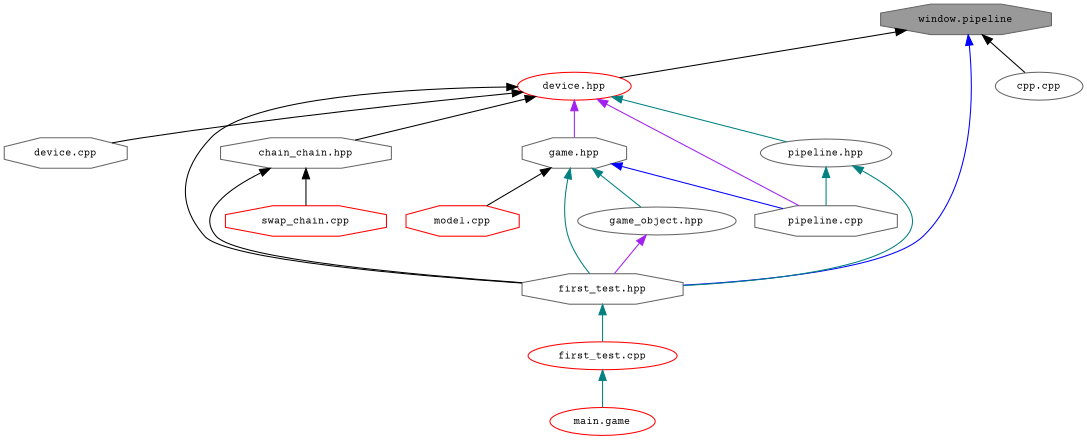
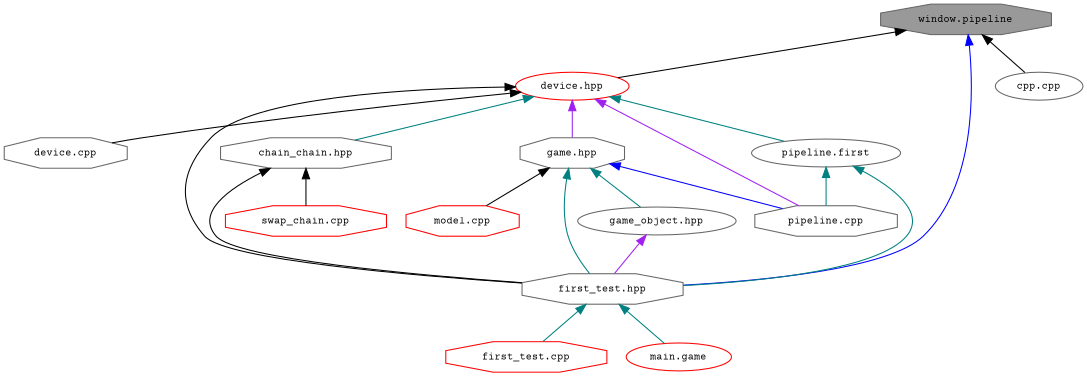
  digraph {
    fontname="Courier Prime"
    node [color=gray40 fillcolor=white fontname="Courier Prime" fontsize=10 shape=octagon style=filled]
    edge [color=teal dir=back fontname="Courier Prime" fontsize=10 labelfontname=Helvetica labelfontsize=10 style=solid]
    n1 [fillcolor=grey60 fontcolor=black height=0.2 label="window.pipeline" width=0.4]
    n2 [color=red height=0.2 label="device.hpp" shape=ellipse width=0.4]
    n3 [height=0.2 label="first_test.hpp" width=0.4]
    n4 [height=0.2 label="cpp.cpp" shape=ellipse width=0.4]
    n5 [height=0.2 label="device.cpp" width=0.4]
    n6 [height=0.2 label="game.hpp" width=0.4]
    n7 [height=0.2 label="pipeline.cpp" width=0.4]
-   n8 [height=0.2 label="pipeline.hpp" shape=ellipse width=0.4]
+   n8 [height=0.2 label="pipeline.first" shape=ellipse width=0.4]
    n9 [height=0.2 label="chain_chain.hpp" width=0.4]
-   n10 [color=red height=0.2 label="first_test.cpp" shape=ellipse width=0.4]
+   n10 [color=red height=0.2 label="first_test.cpp" width=0.4]
    n11 [color=red height=0.2 label="main.game" shape=ellipse width=0.4]
    n12 [height=0.2 label="game_object.hpp" shape=ellipse width=0.4]
    n13 [color=red height=0.2 label="model.cpp" width=0.4]
    n14 [color=red height=0.2 label="swap_chain.cpp" width=0.4]
    n1 -> n2 [color=black]
    n1 -> n3 [color=blue]
    n1 -> n4 [color=black]
    n2 -> n3 [color=black]
    n2 -> n5 [color=black]
    n2 -> n6 [color=purple]
    n2 -> n7 [color=purple]
    n2 -> n8
-   n2 -> n9 [color=black]
+   n2 -> n9
    n3 -> n10
-   n10 -> n11
+   n3 -> n11
    n6 -> n3
    n6 -> n7 [color=blue]
    n6 -> n12
    n6 -> n13 [color=black]
    n8 -> n3
    n8 -> n7
    n9 -> n3 [color=black]
    n9 -> n14 [color=black]
    n12 -> n3 [color=purple]
  }
